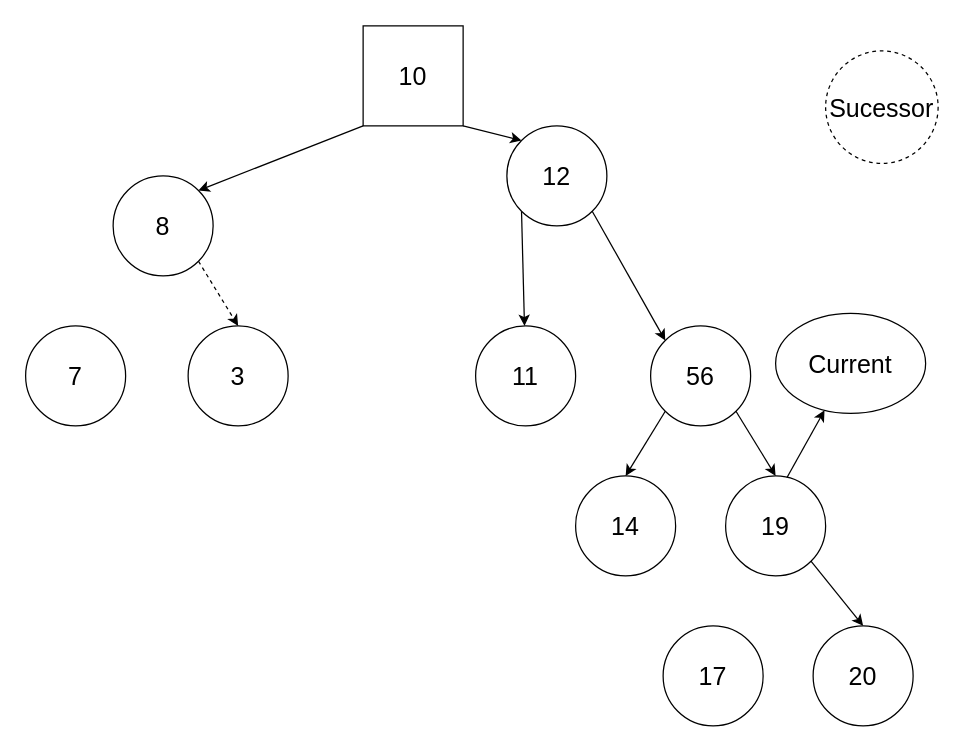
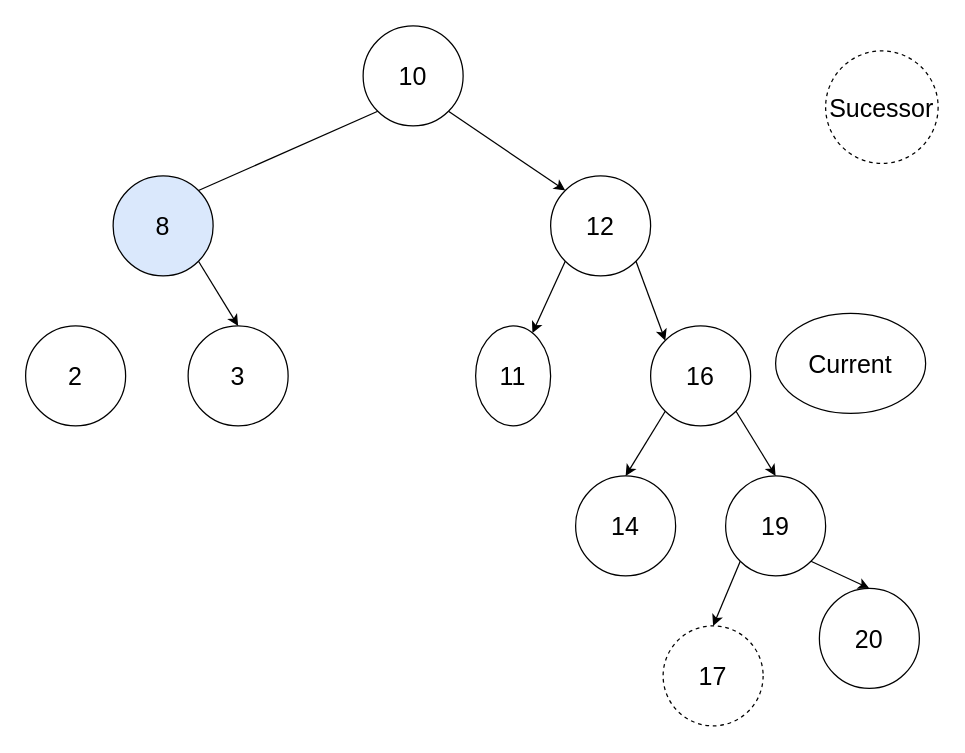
  <mxCell id="0" />
  <mxCell id="1" parent="0" />
  <mxCell id="2" style="edgeStyle=none;html=1;exitX=1;exitY=1;exitDx=0;exitDy=0;entryX=0;entryY=0;entryDx=0;entryDy=0;" parent="1" source="4" target="6" edge="1"><mxGeometry relative="1" as="geometry" /></mxCell>
- <mxCell id="3" style="edgeStyle=none;html=1;exitX=0;exitY=1;exitDx=0;exitDy=0;entryX=1;entryY=0;entryDx=0;entryDy=0;" parent="1" source="4" target="8" edge="1"><mxGeometry relative="1" as="geometry" /></mxCell>
- <mxCell id="4" value="&lt;font style=&quot;font-size: 20px&quot;&gt;10&lt;/font&gt;" style="whiteSpace=wrap;html=1;aspect=fixed;rounded=0;" parent="1" vertex="1"><mxGeometry x="290" y="20" width="80" height="80" as="geometry" /></mxCell>
+ <mxCell id="3" style="edgeStyle=none;html=1;exitX=0;exitY=1;exitDx=0;exitDy=0;entryX=1;entryY=0;entryDx=0;entryDy=0;endArrow=none;" parent="1" source="4" target="8" edge="1"><mxGeometry relative="1" as="geometry" /></mxCell>
+ <mxCell id="4" value="&lt;font style=&quot;font-size: 20px&quot;&gt;10&lt;/font&gt;" style="ellipse;whiteSpace=wrap;html=1;aspect=fixed;" parent="1" vertex="1"><mxGeometry x="290" y="20" width="80" height="80" as="geometry" /></mxCell>
  <mxCell id="5" style="edgeStyle=none;html=1;exitX=0;exitY=1;exitDx=0;exitDy=0;" parent="1" source="6" target="12" edge="1"><mxGeometry relative="1" as="geometry" /></mxCell>
- <mxCell id="6" value="&lt;font style=&quot;font-size: 20px&quot;&gt;12&lt;/font&gt;" style="ellipse;whiteSpace=wrap;html=1;aspect=fixed;" parent="1" vertex="1"><mxGeometry x="405" y="100" width="80" height="80" as="geometry" /></mxCell>
- <mxCell id="7" style="edgeStyle=none;html=1;exitX=1;exitY=1;exitDx=0;exitDy=0;entryX=0.5;entryY=0;entryDx=0;entryDy=0;dashed=1;" edge="1" parent="1" source="8" target="14"><mxGeometry relative="1" as="geometry" /></mxCell>
- <mxCell id="8" value="&lt;font style=&quot;font-size: 20px&quot;&gt;8&lt;/font&gt;" style="ellipse;whiteSpace=wrap;html=1;aspect=fixed;" parent="1" vertex="1"><mxGeometry x="90" y="140" width="80" height="80" as="geometry" /></mxCell>
+ <mxCell id="6" value="&lt;font style=&quot;font-size: 20px&quot;&gt;12&lt;/font&gt;" style="ellipse;whiteSpace=wrap;html=1;aspect=fixed;" parent="1" vertex="1"><mxGeometry x="440" y="140" width="80" height="80" as="geometry" /></mxCell>
+ <mxCell id="7" style="edgeStyle=none;html=1;exitX=1;exitY=1;exitDx=0;exitDy=0;entryX=0.5;entryY=0;entryDx=0;entryDy=0;" edge="1" parent="1" source="8" target="14"><mxGeometry relative="1" as="geometry" /></mxCell>
+ <mxCell id="8" value="&lt;font style=&quot;font-size: 20px&quot;&gt;8&lt;/font&gt;" style="ellipse;whiteSpace=wrap;html=1;aspect=fixed;fillColor=#dae8fc;" parent="1" vertex="1"><mxGeometry x="90" y="140" width="80" height="80" as="geometry" /></mxCell>
  <mxCell id="9" style="edgeStyle=none;html=1;exitX=1;exitY=1;exitDx=0;exitDy=0;entryX=0.5;entryY=0;entryDx=0;entryDy=0;" edge="1" parent="1" source="11" target="20"><mxGeometry relative="1" as="geometry" /></mxCell>
  <mxCell id="10" style="edgeStyle=none;html=1;exitX=0;exitY=1;exitDx=0;exitDy=0;entryX=0.5;entryY=0;entryDx=0;entryDy=0;" edge="1" parent="1" source="11" target="17"><mxGeometry relative="1" as="geometry" /></mxCell>
- <mxCell id="11" value="&lt;font style=&quot;font-size: 20px&quot;&gt;56&lt;/font&gt;" style="ellipse;whiteSpace=wrap;html=1;aspect=fixed;" parent="1" vertex="1"><mxGeometry x="520" y="260" width="80" height="80" as="geometry" /></mxCell>
- <mxCell id="12" value="&lt;font style=&quot;font-size: 20px&quot;&gt;11&lt;/font&gt;" style="ellipse;whiteSpace=wrap;html=1;aspect=fixed;" parent="1" vertex="1"><mxGeometry x="380" y="260" width="80" height="80" as="geometry" /></mxCell>
- <mxCell id="13" value="&lt;span style=&quot;font-size: 20px&quot;&gt;7&lt;/span&gt;" style="ellipse;whiteSpace=wrap;html=1;aspect=fixed;" vertex="1" parent="1"><mxGeometry x="20" y="260" width="80" height="80" as="geometry" /></mxCell>
+ <mxCell id="11" value="&lt;font style=&quot;font-size: 20px&quot;&gt;16&lt;/font&gt;" style="ellipse;whiteSpace=wrap;html=1;aspect=fixed;" parent="1" vertex="1"><mxGeometry x="520" y="260" width="80" height="80" as="geometry" /></mxCell>
+ <mxCell id="12" value="&lt;font style=&quot;font-size: 20px&quot;&gt;11&lt;/font&gt;" style="ellipse;whiteSpace=wrap;html=1;aspect=fixed;" parent="1" vertex="1"><mxGeometry x="380" y="260" width="60" height="80" as="geometry" /></mxCell>
+ <mxCell id="13" value="&lt;span style=&quot;font-size: 20px&quot;&gt;2&lt;/span&gt;" style="ellipse;whiteSpace=wrap;html=1;aspect=fixed;" vertex="1" parent="1"><mxGeometry x="20" y="260" width="80" height="80" as="geometry" /></mxCell>
  <mxCell id="14" value="&lt;font style=&quot;font-size: 20px&quot;&gt;3&lt;/font&gt;" style="ellipse;whiteSpace=wrap;html=1;aspect=fixed;" vertex="1" parent="1"><mxGeometry x="150" y="260" width="80" height="80" as="geometry" /></mxCell>
  <mxCell id="15" style="edgeStyle=none;html=1;exitX=1;exitY=1;exitDx=0;exitDy=0;entryX=0;entryY=0;entryDx=0;entryDy=0;" edge="1" parent="1" source="6" target="11"><mxGeometry relative="1" as="geometry" /></mxCell>
  <mxCell id="16" value="&lt;font style=&quot;font-size: 20px&quot;&gt;Current&lt;/font&gt;" style="ellipse;whiteSpace=wrap;html=1;aspect=fixed;" vertex="1" parent="1"><mxGeometry x="620" y="250" width="120" height="80" as="geometry" /></mxCell>
  <mxCell id="17" value="&lt;font style=&quot;font-size: 20px&quot;&gt;14&lt;/font&gt;&lt;span style=&quot;color: rgba(0 , 0 , 0 , 0) ; font-family: monospace ; font-size: 0px&quot;&gt;%3CmxGraphModel%3E%3Croot%3E%3CmxCell%20id%3D%220%22%2F%3E%3CmxCell%20id%3D%221%22%20parent%3D%220%22%2F%3E%3CmxCell%20id%3D%222%22%20value%3D%22%26lt%3Bfont%20style%3D%26quot%3Bfont-size%3A%2020px%26quot%3B%26gt%3B16%26lt%3B%2Ffont%26gt%3B%22%20style%3D%22ellipse%3BwhiteSpace%3Dwrap%3Bhtml%3D1%3Baspect%3Dfixed%3B%22%20vertex%3D%221%22%20parent%3D%221%22%3E%3CmxGeometry%20x%3D%22530%22%20y%3D%22320%22%20width%3D%2280%22%20height%3D%2280%22%20as%3D%22geometry%22%2F%3E%3C%2FmxCell%3E%3C%2Froot%3E%3C%2FmxGraphModel%3E&lt;/span&gt;" style="ellipse;whiteSpace=wrap;html=1;aspect=fixed;" vertex="1" parent="1"><mxGeometry x="460" y="380" width="80" height="80" as="geometry" /></mxCell>
  <mxCell id="18" style="edgeStyle=none;html=1;exitX=1;exitY=1;exitDx=0;exitDy=0;entryX=0.5;entryY=0;entryDx=0;entryDy=0;" edge="1" parent="1" source="20" target="21"><mxGeometry relative="1" as="geometry" /></mxCell>
- <mxCell id="19" style="edgeStyle=none;html=1;exitX=0;exitY=1;exitDx=0;exitDy=0;" edge="1" parent="1" source="20" target="16"><mxGeometry relative="1" as="geometry" /></mxCell>
+ <mxCell id="19" style="edgeStyle=none;html=1;exitX=0;exitY=1;exitDx=0;exitDy=0;entryX=0.5;entryY=0;entryDx=0;entryDy=0;" edge="1" parent="1" source="20" target="22"><mxGeometry relative="1" as="geometry" /></mxCell>
  <mxCell id="20" value="&lt;span style=&quot;font-size: 20px&quot;&gt;19&lt;/span&gt;" style="ellipse;whiteSpace=wrap;html=1;aspect=fixed;" vertex="1" parent="1"><mxGeometry x="580" y="380" width="80" height="80" as="geometry" /></mxCell>
- <mxCell id="21" value="&lt;span style=&quot;font-size: 20px&quot;&gt;20&lt;/span&gt;" style="ellipse;whiteSpace=wrap;html=1;aspect=fixed;" vertex="1" parent="1"><mxGeometry x="650" y="500" width="80" height="80" as="geometry" /></mxCell>
- <mxCell id="22" value="&lt;span style=&quot;font-size: 20px&quot;&gt;17&lt;/span&gt;" style="ellipse;whiteSpace=wrap;html=1;aspect=fixed;" vertex="1" parent="1"><mxGeometry x="530" y="500" width="80" height="80" as="geometry" /></mxCell>
+ <mxCell id="21" value="&lt;span style=&quot;font-size: 20px&quot;&gt;20&lt;/span&gt;" style="ellipse;whiteSpace=wrap;html=1;aspect=fixed;" vertex="1" parent="1"><mxGeometry x="655" y="470" width="80" height="80" as="geometry" /></mxCell>
+ <mxCell id="22" value="&lt;span style=&quot;font-size: 20px&quot;&gt;17&lt;/span&gt;" style="ellipse;whiteSpace=wrap;html=1;aspect=fixed;dashed=1;" vertex="1" parent="1"><mxGeometry x="530" y="500" width="80" height="80" as="geometry" /></mxCell>
  <mxCell id="23" value="&lt;font style=&quot;font-size: 20px&quot;&gt;Sucessor&lt;/font&gt;" style="ellipse;whiteSpace=wrap;html=1;aspect=fixed;dashed=1;" vertex="1" parent="1"><mxGeometry x="660" y="40" width="90" height="90" as="geometry" /></mxCell>
